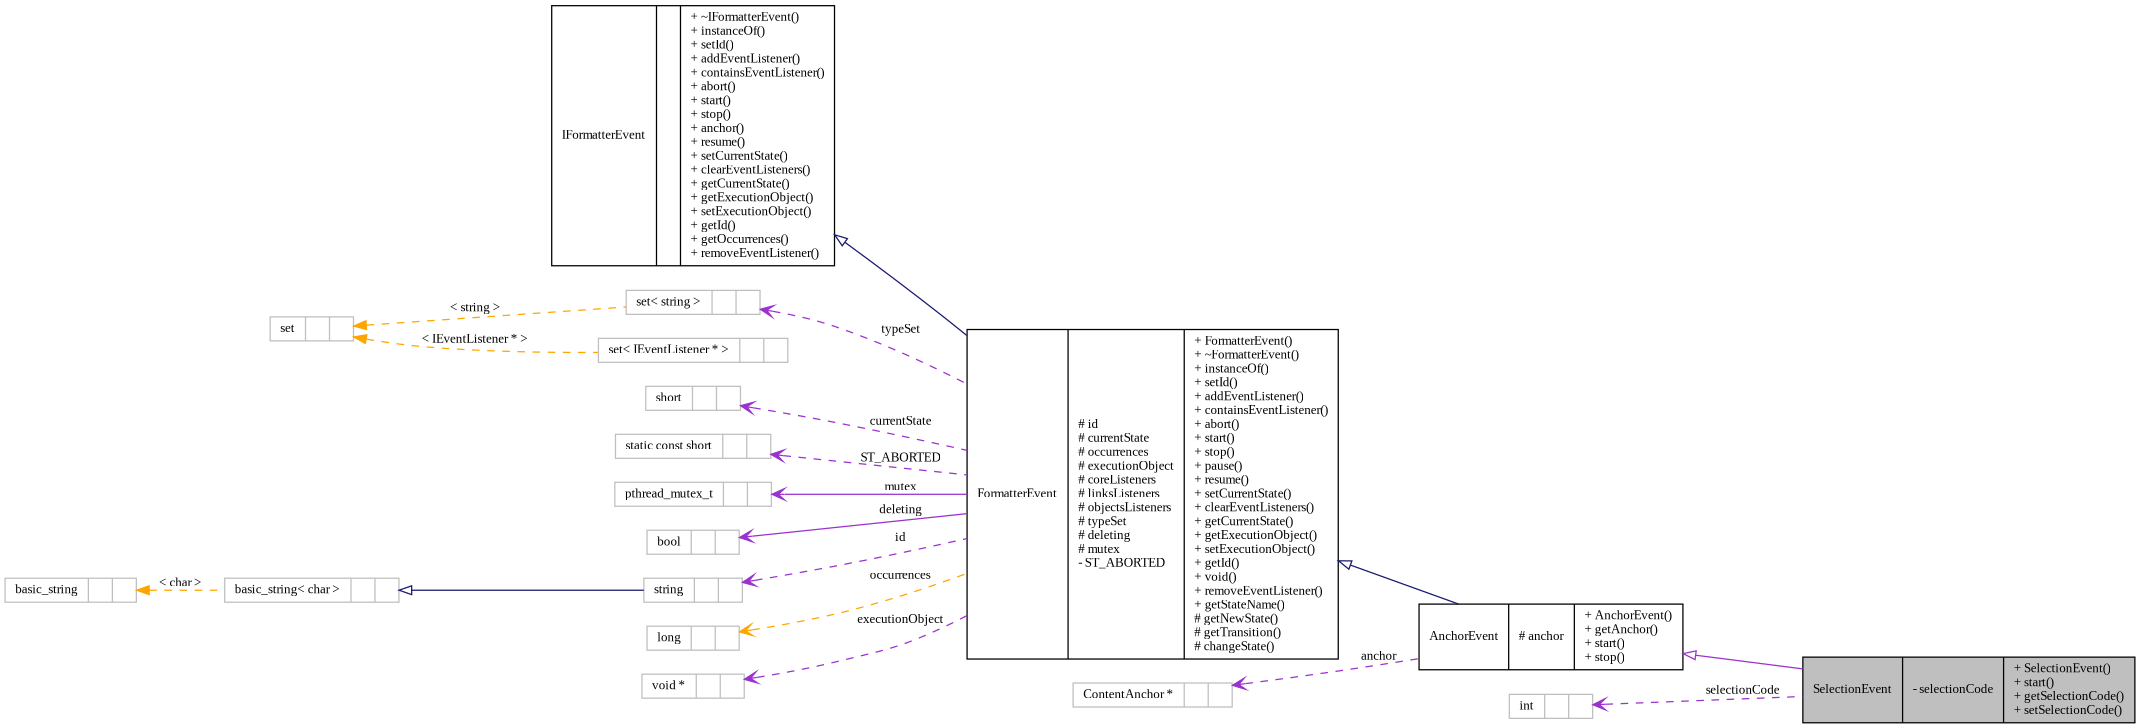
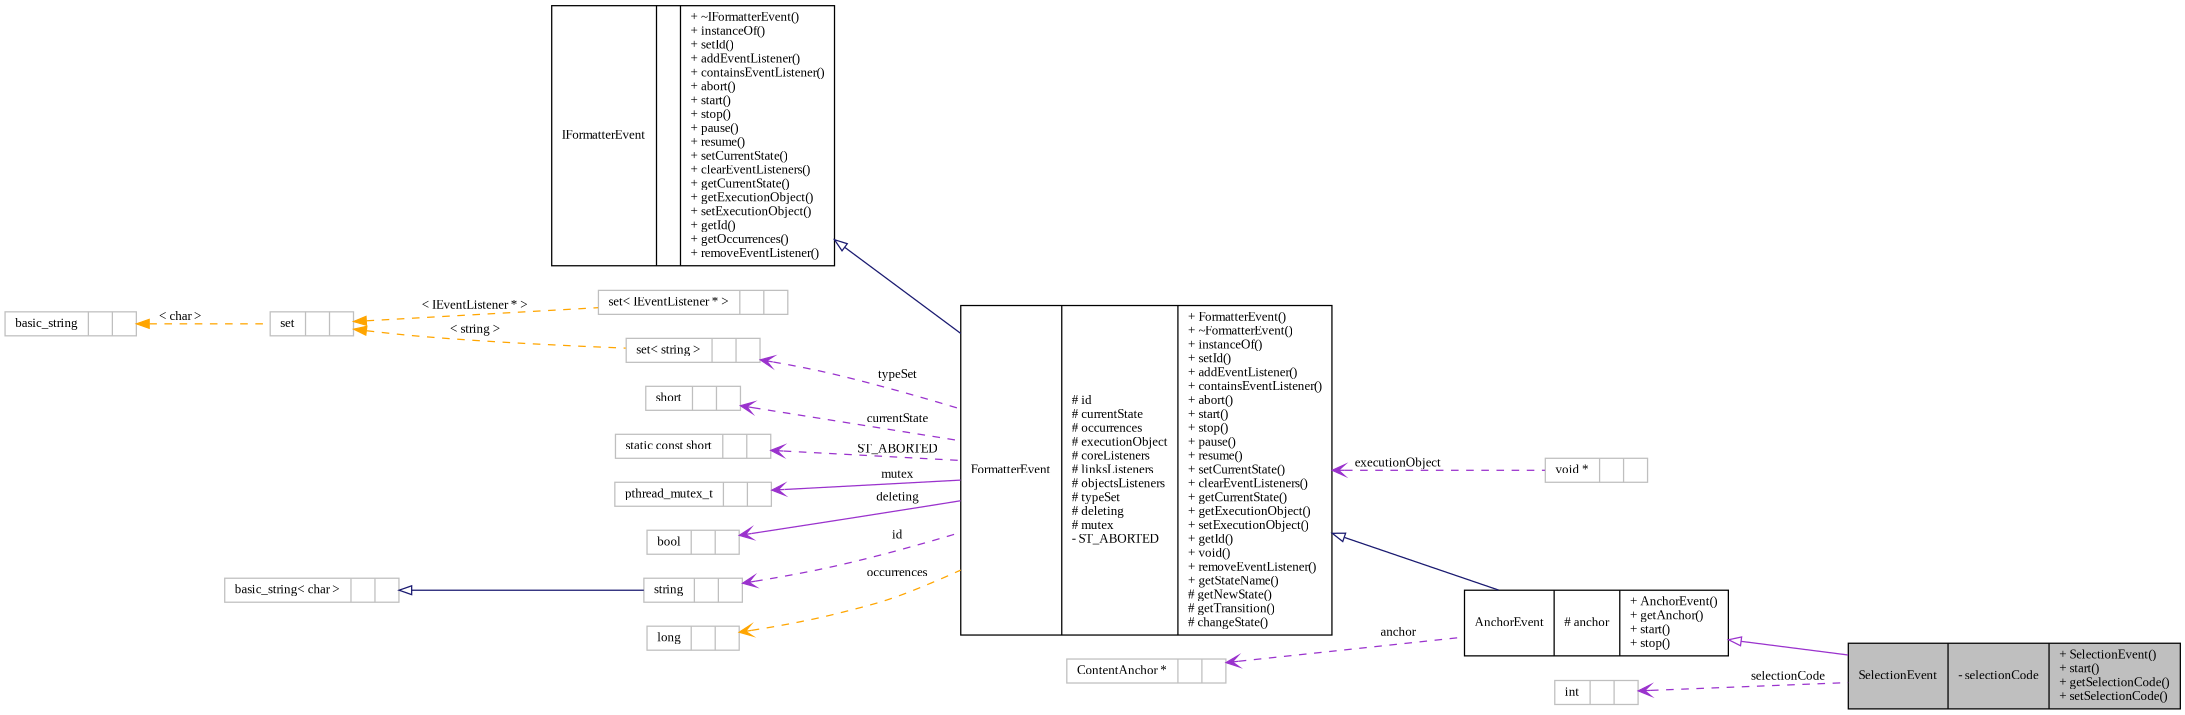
  digraph {
    fontname="Liberation Serif"
    rankdir=LR
    node [color=grey75 fillcolor=white fontname="Liberation Serif" fontsize=10 shape=record style=filled]
    edge [arrowtail=open color=darkorchid3 dir=back fontname="Liberation Serif" fontsize=10 labelfontname="FreeSans.ttf" labelfontsize=10 style=dashed]
    n1 [color=black fillcolor=grey75 fontcolor=black height=0.2 label="{SelectionEvent\n|- selectionCode\l|+ SelectionEvent()\l+ start()\l+ getSelectionCode()\l+ setSelectionCode()\l}" width=0.4]
    n2 [color=black height=0.2 label="{AnchorEvent\n|# anchor\l|+ AnchorEvent()\l+ getAnchor()\l+ start()\l+ stop()\l}" width=0.4]
    n3 [color=black height=0.2 label="{FormatterEvent\n|# id\l# currentState\l# occurrences\l# executionObject\l# coreListeners\l# linksListeners\l# objectsListeners\l# typeSet\l# deleting\l# mutex\l- ST_ABORTED\l|+ FormatterEvent()\l+ ~FormatterEvent()\l+ instanceOf()\l+ setId()\l+ addEventListener()\l+ containsEventListener()\l+ abort()\l+ start()\l+ stop()\l+ pause()\l+ resume()\l+ setCurrentState()\l+ clearEventListeners()\l+ getCurrentState()\l+ getExecutionObject()\l+ setExecutionObject()\l+ getId()\l+ void()\l+ removeEventListener()\l+ getStateName()\l# getNewState()\l# getTransition()\l# changeState()\l}" width=0.4]
-   n4 [color=black height=0.2 label="{IFormatterEvent\n||+ ~IFormatterEvent()\l+ instanceOf()\l+ setId()\l+ addEventListener()\l+ containsEventListener()\l+ abort()\l+ start()\l+ stop()\l+ anchor()\l+ resume()\l+ setCurrentState()\l+ clearEventListeners()\l+ getCurrentState()\l+ getExecutionObject()\l+ setExecutionObject()\l+ getId()\l+ getOccurrences()\l+ removeEventListener()\l}" width=0.4]
+   n4 [color=black height=0.2 label="{IFormatterEvent\n||+ ~IFormatterEvent()\l+ instanceOf()\l+ setId()\l+ addEventListener()\l+ containsEventListener()\l+ abort()\l+ start()\l+ stop()\l+ pause()\l+ resume()\l+ setCurrentState()\l+ clearEventListeners()\l+ getCurrentState()\l+ getExecutionObject()\l+ setExecutionObject()\l+ getId()\l+ getOccurrences()\l+ removeEventListener()\l}" width=0.4]
    n5 [height=0.2 label="{set\< string \>\n||}" width=0.4]
    n6 [height=0.2 label="{set\n||}" width=0.4]
    n7 [height=0.2 label="{set\< IEventListener * \>\n||}" width=0.4]
    n8 [height=0.2 label="{short\n||}" width=0.4]
    n9 [height=0.2 label="{static const short\n||}" width=0.4]
    n10 [height=0.2 label="{pthread_mutex_t\n||}" width=0.4]
    n11 [height=0.2 label="{bool\n||}" width=0.4]
    n12 [height=0.2 label="{string\n||}" width=0.4]
    n13 [height=0.2 label="{basic_string\< char \>\n||}" width=0.4]
    n14 [height=0.2 label="{basic_string\n||}" width=0.4]
    n15 [height=0.2 label="{long\n||}" width=0.4]
    n16 [height=0.2 label="{void *\n||}" width=0.4]
    n17 [height=0.2 label="{ContentAnchor *\n||}" width=0.4]
    n18 [height=0.2 label="{int\n||}" width=0.4]
    n2 -> n1 [arrowtail=empty style=solid]
    n3 -> n2 [arrowtail=empty color=midnightblue style=solid]
    n4 -> n3 [arrowtail=empty color=midnightblue style=solid]
    n5 -> n3 [label=typeSet]
    n6 -> n5 [color=orange label="\< string \>" arrowtail=""]
    n6 -> n7 [color=orange label="\< IEventListener * \>" arrowtail=""]
    n8 -> n3 [label=currentState]
    n9 -> n3 [label=ST_ABORTED]
    n10 -> n3 [label=mutex style=solid]
    n11 -> n3 [label=deleting style=solid]
    n12 -> n3 [label=id]
    n13 -> n12 [arrowtail=empty color=midnightblue style=solid]
-   n14 -> n13 [color=orange label="\< char \>" arrowtail=""]
+   n14 -> n6 [color=orange label="\< char \>" arrowtail=""]
    n15 -> n3 [color=orange label=occurrences]
-   n16 -> n3 [label=executionObject]
+   n3 -> n16 [label=executionObject]
    n17 -> n2 [label=anchor]
    n18 -> n1 [label=selectionCode]
  }
